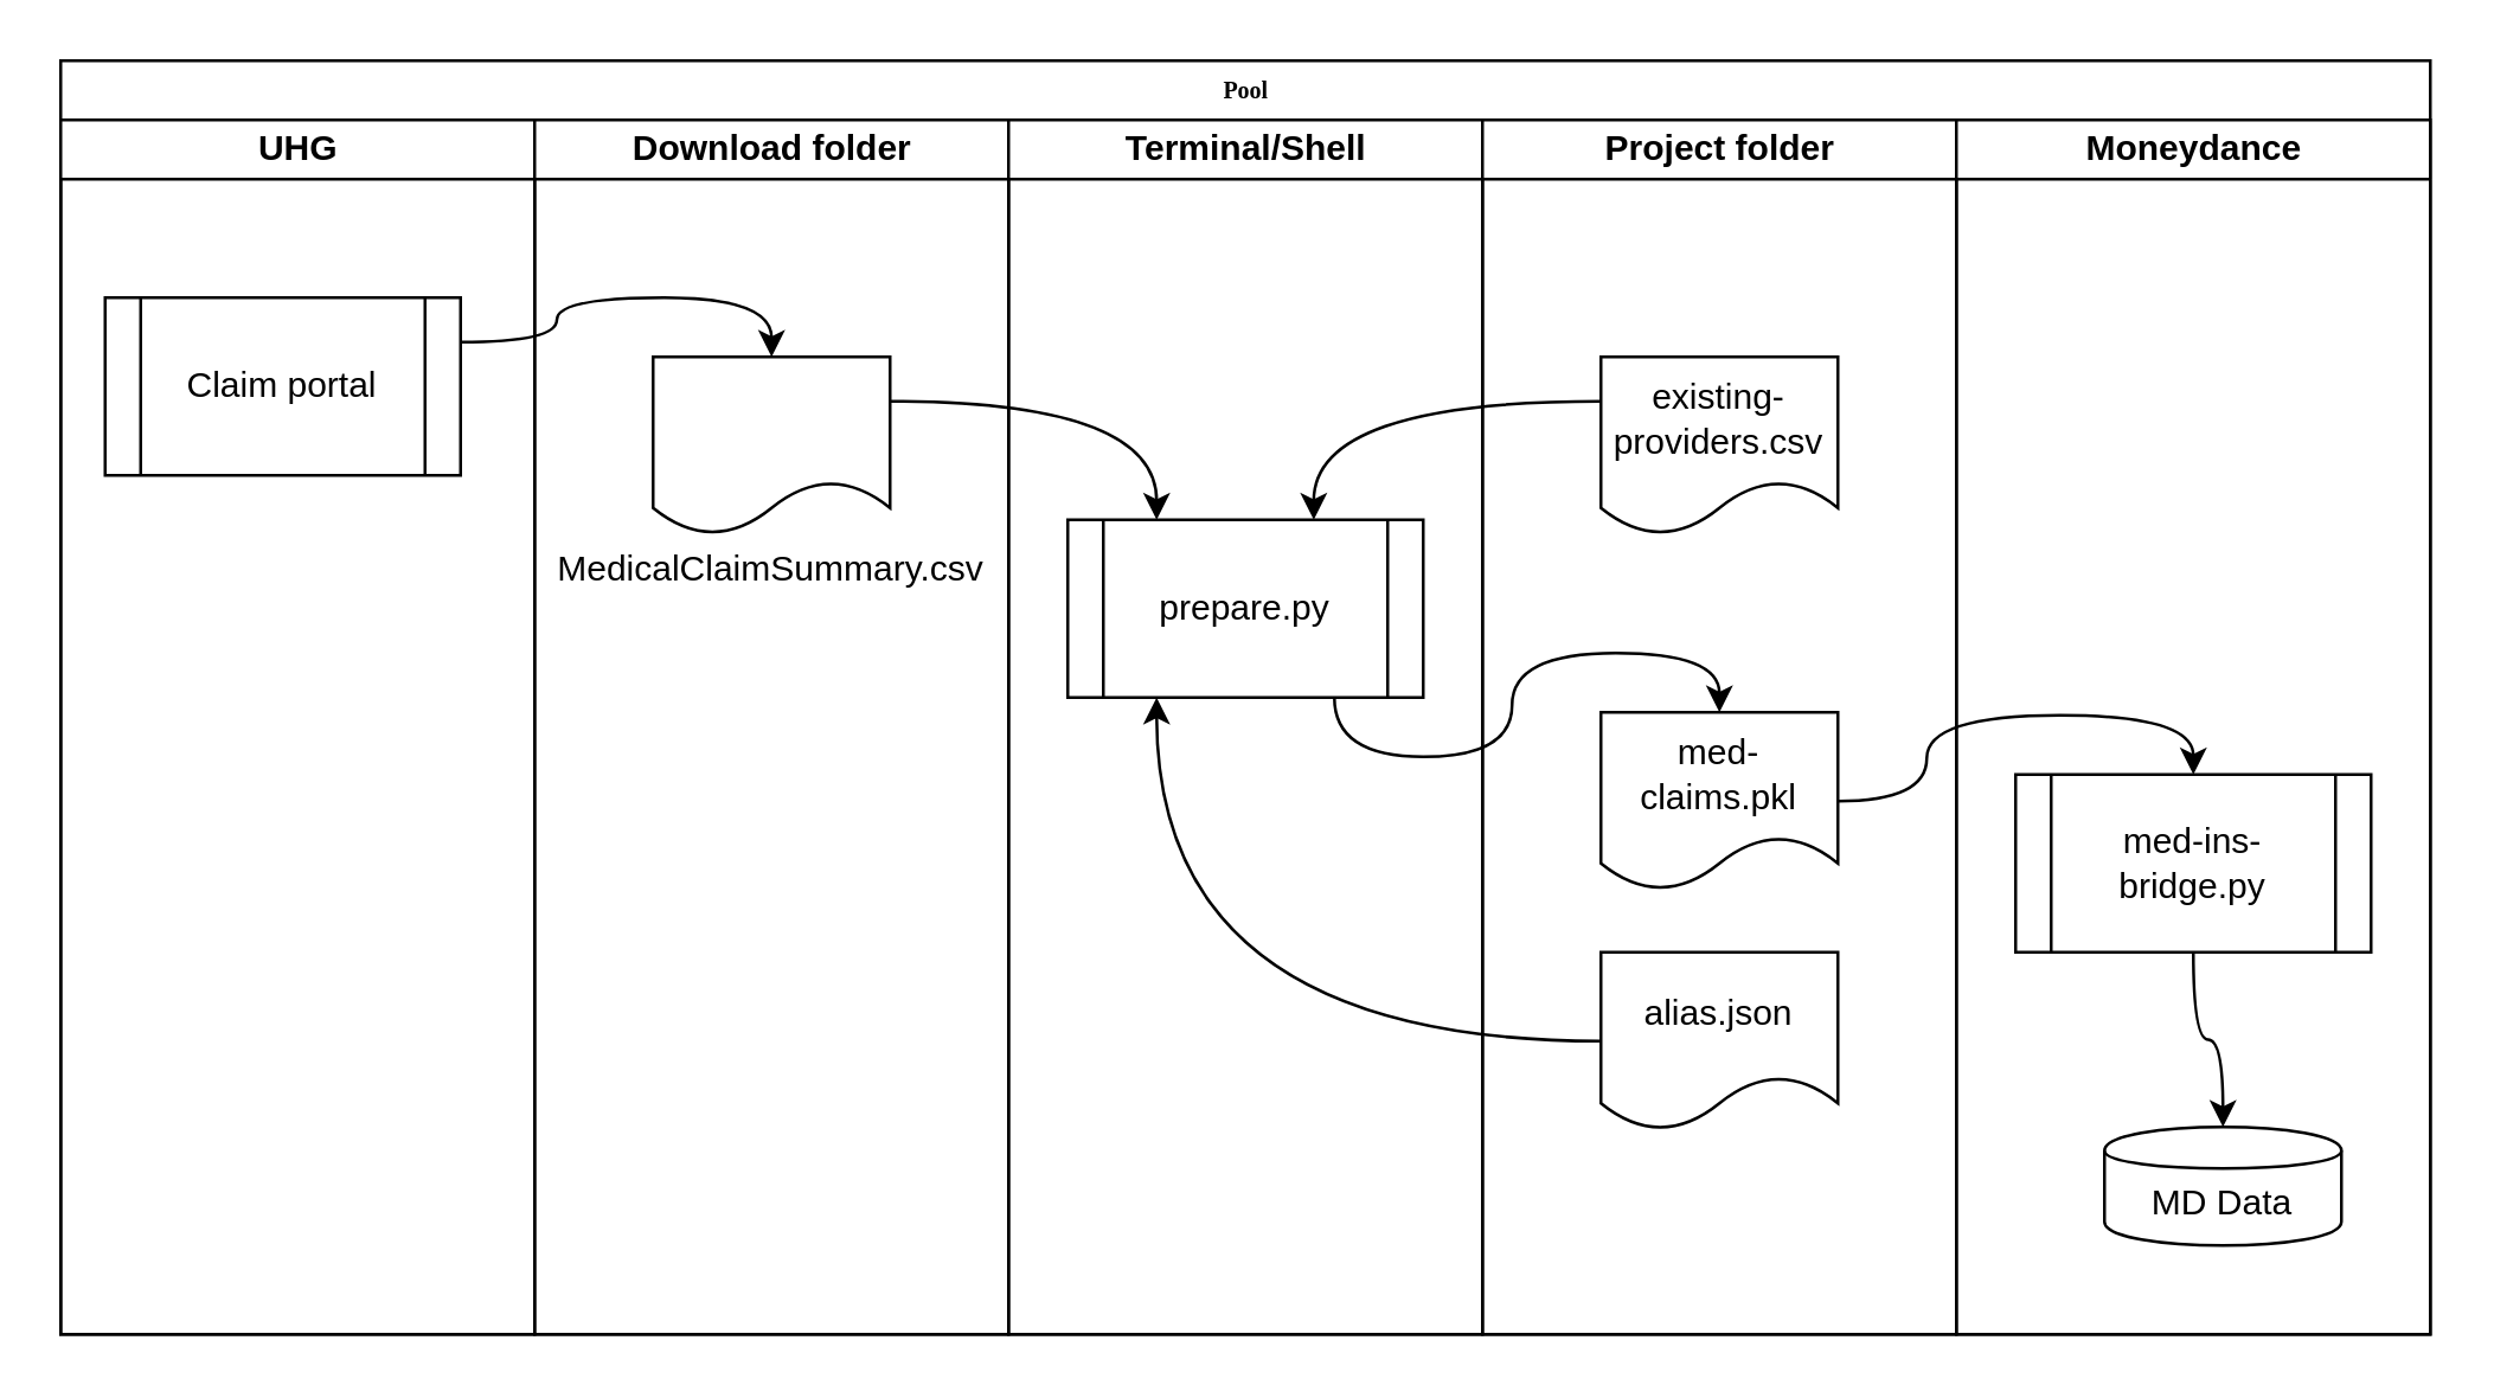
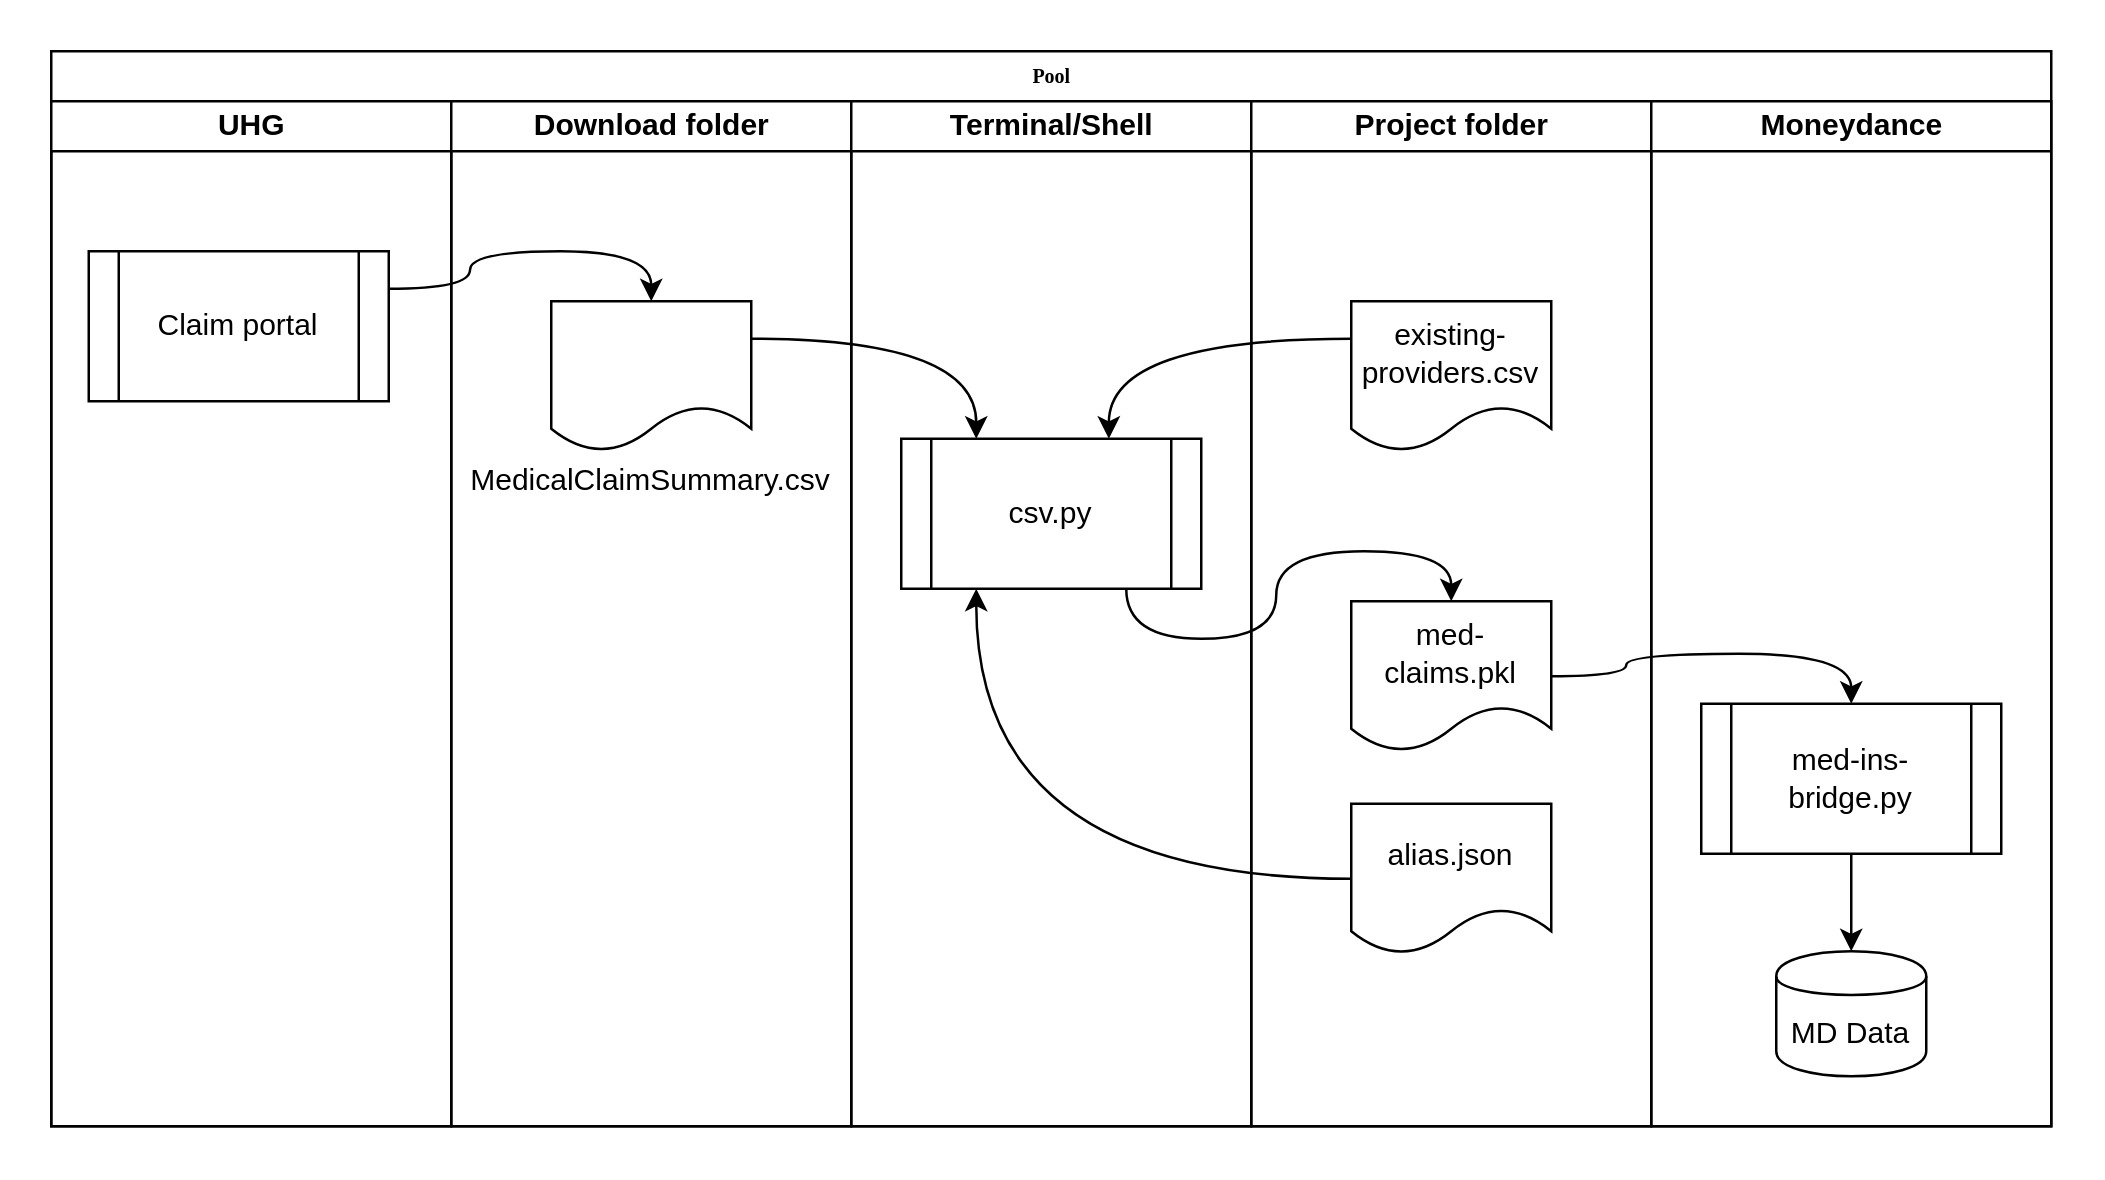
  <mxCell id="0" />
  <mxCell id="1" parent="0" />
  <mxCell id="2" value="Pool" style="swimlane;html=1;childLayout=stackLayout;startSize=20;rounded=0;shadow=0;labelBackgroundColor=none;strokeWidth=1;fontFamily=Verdana;fontSize=8;align=center;" parent="1" vertex="1"><mxGeometry x="20" y="20" width="800" height="430" as="geometry" /></mxCell>
  <mxCell id="3" value="UHG" style="swimlane;html=1;startSize=20;" parent="2" vertex="1"><mxGeometry y="20" width="160" height="410" as="geometry" /></mxCell>
  <mxCell id="4" value="Claim portal" style="shape=process;whiteSpace=wrap;html=1;backgroundOutline=1;" parent="3" vertex="1"><mxGeometry x="15" y="60" width="120" height="60" as="geometry" /></mxCell>
  <mxCell id="5" value="Download folder" style="swimlane;html=1;startSize=20;" parent="2" vertex="1"><mxGeometry x="160" y="20" width="160" height="410" as="geometry" /></mxCell>
  <mxCell id="6" value="" style="group;labelPosition=center;verticalLabelPosition=bottom;align=center;verticalAlign=bottom;" parent="5" vertex="1" connectable="0"><mxGeometry x="30" y="80" width="80" height="60" as="geometry" /></mxCell>
  <mxCell id="7" value="" style="group" parent="6" vertex="1" connectable="0"><mxGeometry width="80" height="60" as="geometry" /></mxCell>
  <mxCell id="8" value="&lt;br&gt;&lt;br&gt;&lt;br&gt;&lt;br&gt;&lt;br&gt;&lt;br&gt;&lt;br&gt;MedicalClaimSummary.csv" style="shape=document;whiteSpace=wrap;html=1;boundedLbl=1;align=center;" parent="7" vertex="1"><mxGeometry x="10" width="80" height="60" as="geometry" /></mxCell>
  <mxCell id="9" style="edgeStyle=orthogonalEdgeStyle;curved=1;rounded=0;orthogonalLoop=1;jettySize=auto;html=1;exitX=1;exitY=0.25;exitDx=0;exitDy=0;entryX=0.25;entryY=0;entryDx=0;entryDy=0;" parent="2" source="8" target="11" edge="1"><mxGeometry relative="1" as="geometry" /></mxCell>
  <mxCell id="10" value="Terminal/Shell" style="swimlane;html=1;startSize=20;" parent="2" vertex="1"><mxGeometry x="320" y="20" width="160" height="410" as="geometry" /></mxCell>
- <mxCell id="11" value="prepare.py" style="shape=process;whiteSpace=wrap;html=1;backgroundOutline=1;" parent="10" vertex="1"><mxGeometry x="20" y="135" width="120" height="60" as="geometry" /></mxCell>
+ <mxCell id="11" value="csv.py" style="shape=process;whiteSpace=wrap;html=1;backgroundOutline=1;" parent="10" vertex="1"><mxGeometry x="20" y="135" width="120" height="60" as="geometry" /></mxCell>
  <mxCell id="12" style="edgeStyle=orthogonalEdgeStyle;curved=1;rounded=0;orthogonalLoop=1;jettySize=auto;html=1;exitX=0.75;exitY=1;exitDx=0;exitDy=0;" parent="2" source="11" target="17" edge="1"><mxGeometry relative="1" as="geometry" /></mxCell>
  <mxCell id="13" style="edgeStyle=orthogonalEdgeStyle;curved=1;rounded=0;orthogonalLoop=1;jettySize=auto;html=1;exitX=0;exitY=0.25;exitDx=0;exitDy=0;entryX=0.692;entryY=0;entryDx=0;entryDy=0;entryPerimeter=0;" parent="2" source="20" target="11" edge="1"><mxGeometry relative="1" as="geometry" /></mxCell>
  <mxCell id="14" value="Project folder" style="swimlane;html=1;startSize=20;" parent="2" vertex="1"><mxGeometry x="480" y="20" width="160" height="410" as="geometry" /></mxCell>
  <mxCell id="15" value="" style="group" parent="14" vertex="1" connectable="0"><mxGeometry x="40" y="200" width="80" height="60" as="geometry" /></mxCell>
  <mxCell id="16" value="" style="group" parent="15" vertex="1" connectable="0"><mxGeometry width="80" height="60" as="geometry" /></mxCell>
  <mxCell id="17" value="med-claims.pkl" style="shape=document;whiteSpace=wrap;html=1;boundedLbl=1;" parent="16" vertex="1"><mxGeometry width="80" height="60" as="geometry" /></mxCell>
  <mxCell id="18" value="" style="group" parent="14" vertex="1" connectable="0"><mxGeometry x="40" y="80" width="80" height="60" as="geometry" /></mxCell>
  <mxCell id="19" value="" style="group" parent="18" vertex="1" connectable="0"><mxGeometry width="80" height="60" as="geometry" /></mxCell>
  <mxCell id="20" value="existing-providers.csv" style="shape=document;whiteSpace=wrap;html=1;boundedLbl=1;" parent="19" vertex="1"><mxGeometry width="80" height="60" as="geometry" /></mxCell>
  <mxCell id="21" value="" style="group" vertex="1" connectable="0" parent="14"><mxGeometry x="40" y="281" width="80" height="60" as="geometry" /></mxCell>
  <mxCell id="22" value="" style="group" vertex="1" connectable="0" parent="21"><mxGeometry width="80" height="60" as="geometry" /></mxCell>
  <mxCell id="23" value="alias.json" style="shape=document;whiteSpace=wrap;html=1;boundedLbl=1;" vertex="1" parent="22"><mxGeometry width="80" height="60" as="geometry" /></mxCell>
  <mxCell id="24" style="edgeStyle=orthogonalEdgeStyle;curved=1;rounded=0;orthogonalLoop=1;jettySize=auto;html=1;exitX=1;exitY=0.5;exitDx=0;exitDy=0;entryX=0.5;entryY=0;entryDx=0;entryDy=0;" parent="2" source="17" target="27" edge="1"><mxGeometry relative="1" as="geometry" /></mxCell>
  <mxCell id="25" value="Moneydance" style="swimlane;html=1;startSize=20;" parent="2" vertex="1"><mxGeometry x="640" y="20" width="160" height="410" as="geometry" /></mxCell>
  <mxCell id="26" style="edgeStyle=orthogonalEdgeStyle;curved=1;rounded=0;orthogonalLoop=1;jettySize=auto;html=1;exitX=0.5;exitY=1;exitDx=0;exitDy=0;" parent="25" source="27" target="28" edge="1"><mxGeometry relative="1" as="geometry" /></mxCell>
- <mxCell id="27" value="med-ins-bridge.py" style="shape=process;whiteSpace=wrap;html=1;backgroundOutline=1;" parent="25" vertex="1"><mxGeometry x="20" y="221" width="120" height="60" as="geometry" /></mxCell>
- <mxCell id="28" value="MD Data" style="shape=cylinder;whiteSpace=wrap;html=1;boundedLbl=1;backgroundOutline=1;" parent="25" vertex="1"><mxGeometry x="50" y="340" width="80" height="40" as="geometry" /></mxCell>
+ <mxCell id="27" value="med-ins-bridge.py" style="shape=process;whiteSpace=wrap;html=1;backgroundOutline=1;" parent="25" vertex="1"><mxGeometry x="20" y="241" width="120" height="60" as="geometry" /></mxCell>
+ <mxCell id="28" value="MD Data" style="shape=cylinder;whiteSpace=wrap;html=1;boundedLbl=1;backgroundOutline=1;" parent="25" vertex="1"><mxGeometry x="50" y="340" width="60" height="50" as="geometry" /></mxCell>
  <mxCell id="29" style="edgeStyle=orthogonalEdgeStyle;curved=1;rounded=0;orthogonalLoop=1;jettySize=auto;html=1;exitX=1;exitY=0.25;exitDx=0;exitDy=0;entryX=0.5;entryY=0;entryDx=0;entryDy=0;" parent="2" source="4" target="8" edge="1"><mxGeometry relative="1" as="geometry" /></mxCell>
  <mxCell id="30" style="edgeStyle=orthogonalEdgeStyle;curved=1;rounded=0;orthogonalLoop=1;jettySize=auto;html=1;exitX=0;exitY=0.5;exitDx=0;exitDy=0;entryX=0.25;entryY=1;entryDx=0;entryDy=0;" edge="1" parent="2" source="23" target="11"><mxGeometry relative="1" as="geometry"><mxPoint x="250" y="285" as="sourcePoint" /><mxPoint x="380" y="290" as="targetPoint" /></mxGeometry></mxCell>
